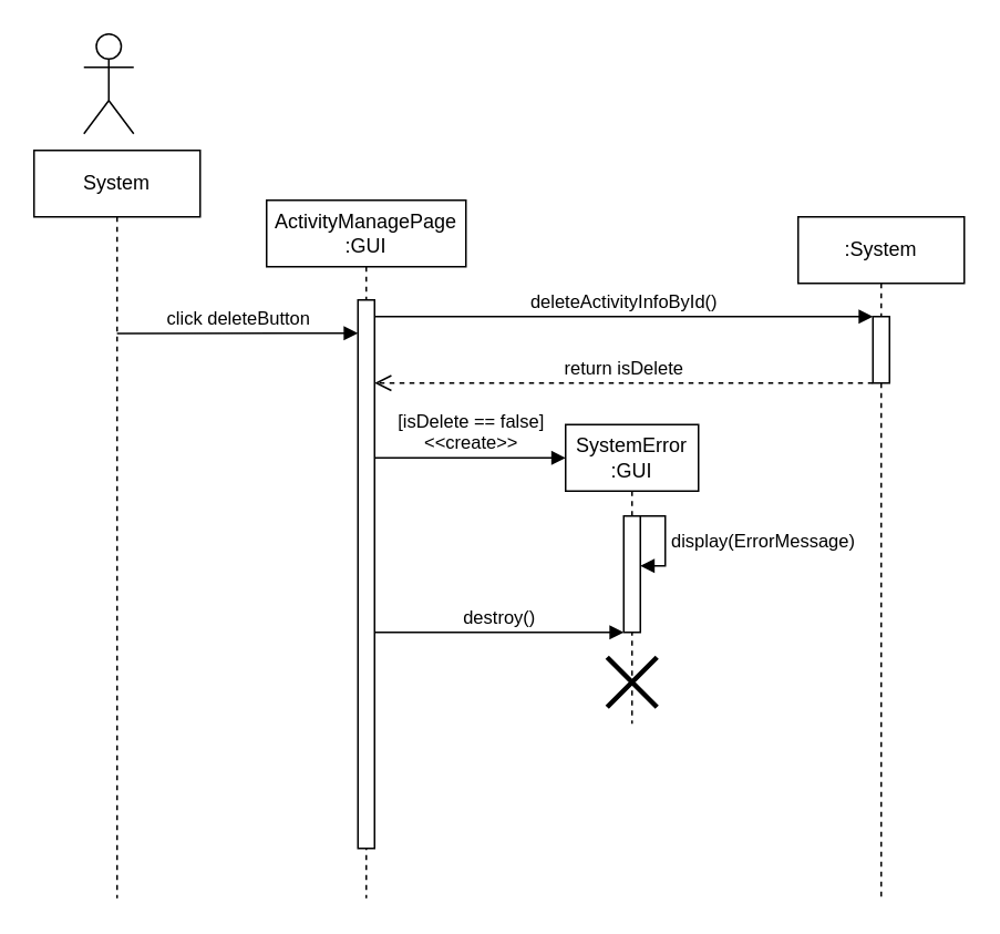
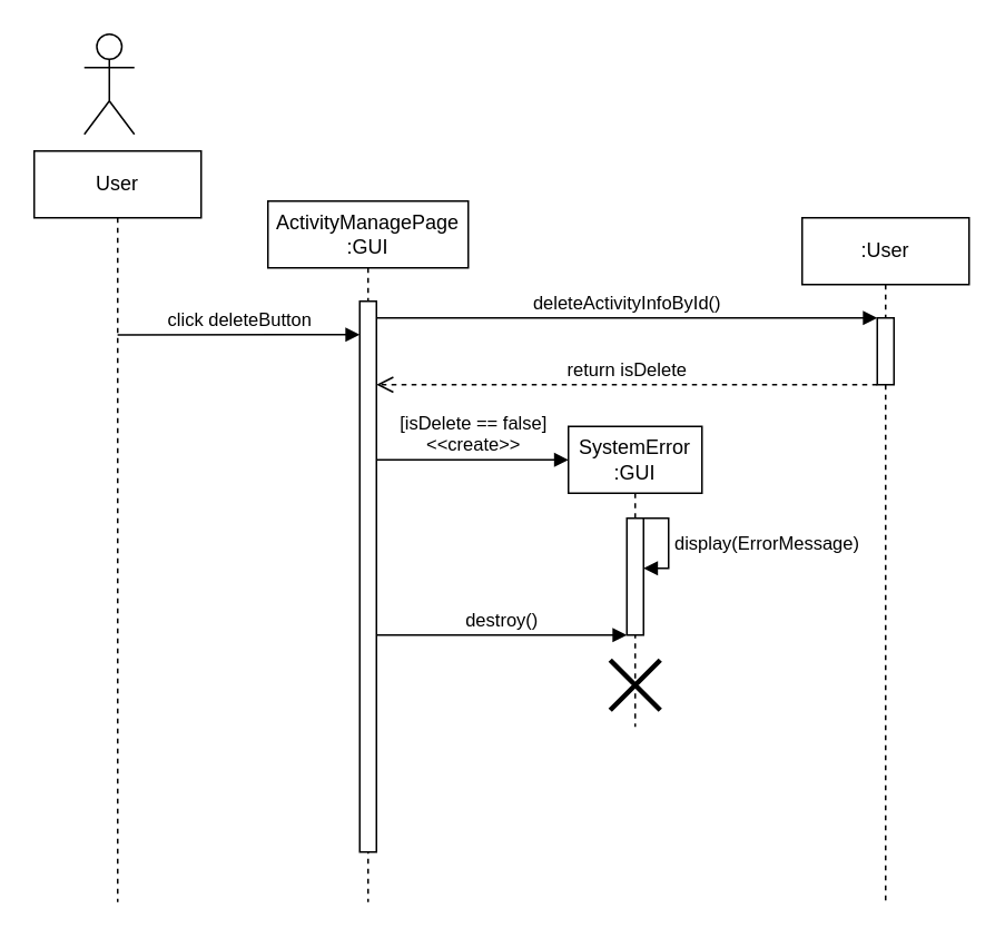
  <mxCell id="0" />
  <mxCell id="1" parent="0" />
  <mxCell id="2" value="" style="shape=umlActor;verticalLabelPosition=bottom;verticalAlign=top;html=1;" vertex="1" parent="1"><mxGeometry x="50" y="20" width="30" height="60" as="geometry" /></mxCell>
- <mxCell id="3" value="System" style="shape=umlLifeline;perimeter=lifelinePerimeter;whiteSpace=wrap;html=1;container=1;dropTarget=0;collapsible=0;recursiveResize=0;outlineConnect=0;portConstraint=eastwest;newEdgeStyle={&quot;edgeStyle&quot;:&quot;elbowEdgeStyle&quot;,&quot;elbow&quot;:&quot;vertical&quot;,&quot;curved&quot;:0,&quot;rounded&quot;:0};" vertex="1" parent="1"><mxGeometry x="20" y="90" width="100" height="450" as="geometry" /></mxCell>
+ <mxCell id="3" value="User" style="shape=umlLifeline;perimeter=lifelinePerimeter;whiteSpace=wrap;html=1;container=1;dropTarget=0;collapsible=0;recursiveResize=0;outlineConnect=0;portConstraint=eastwest;newEdgeStyle={&quot;edgeStyle&quot;:&quot;elbowEdgeStyle&quot;,&quot;elbow&quot;:&quot;vertical&quot;,&quot;curved&quot;:0,&quot;rounded&quot;:0};" vertex="1" parent="1"><mxGeometry x="20" y="90" width="100" height="450" as="geometry" /></mxCell>
  <mxCell id="4" value="ActivityManagePage&lt;br&gt;:GUI" style="shape=umlLifeline;perimeter=lifelinePerimeter;whiteSpace=wrap;html=1;container=1;dropTarget=0;collapsible=0;recursiveResize=0;outlineConnect=0;portConstraint=eastwest;newEdgeStyle={&quot;edgeStyle&quot;:&quot;elbowEdgeStyle&quot;,&quot;elbow&quot;:&quot;vertical&quot;,&quot;curved&quot;:0,&quot;rounded&quot;:0};" vertex="1" parent="1"><mxGeometry x="160" y="120" width="120" height="420" as="geometry" /></mxCell>
  <mxCell id="5" value="" style="html=1;points=[];perimeter=orthogonalPerimeter;outlineConnect=0;targetShapes=umlLifeline;portConstraint=eastwest;newEdgeStyle={&quot;edgeStyle&quot;:&quot;elbowEdgeStyle&quot;,&quot;elbow&quot;:&quot;vertical&quot;,&quot;curved&quot;:0,&quot;rounded&quot;:0};" vertex="1" parent="4"><mxGeometry x="55" y="60" width="10" height="330" as="geometry" /></mxCell>
  <mxCell id="6" value="click deleteButton" style="html=1;verticalAlign=bottom;endArrow=block;edgeStyle=elbowEdgeStyle;elbow=vertical;curved=0;rounded=0;" edge="1" parent="1" target="5"><mxGeometry width="80" relative="1" as="geometry"><mxPoint x="69.929" y="200.136" as="sourcePoint" /><mxPoint x="205" y="200.136" as="targetPoint" /></mxGeometry></mxCell>
- <mxCell id="7" value=":System" style="shape=umlLifeline;perimeter=lifelinePerimeter;whiteSpace=wrap;html=1;container=1;dropTarget=0;collapsible=0;recursiveResize=0;outlineConnect=0;portConstraint=eastwest;newEdgeStyle={&quot;edgeStyle&quot;:&quot;elbowEdgeStyle&quot;,&quot;elbow&quot;:&quot;vertical&quot;,&quot;curved&quot;:0,&quot;rounded&quot;:0};" vertex="1" parent="1"><mxGeometry x="480" y="130" width="100" height="410" as="geometry" /></mxCell>
+ <mxCell id="7" value=":User" style="shape=umlLifeline;perimeter=lifelinePerimeter;whiteSpace=wrap;html=1;container=1;dropTarget=0;collapsible=0;recursiveResize=0;outlineConnect=0;portConstraint=eastwest;newEdgeStyle={&quot;edgeStyle&quot;:&quot;elbowEdgeStyle&quot;,&quot;elbow&quot;:&quot;vertical&quot;,&quot;curved&quot;:0,&quot;rounded&quot;:0};" vertex="1" parent="1"><mxGeometry x="480" y="130" width="100" height="410" as="geometry" /></mxCell>
  <mxCell id="8" value="" style="html=1;points=[];perimeter=orthogonalPerimeter;outlineConnect=0;targetShapes=umlLifeline;portConstraint=eastwest;newEdgeStyle={&quot;edgeStyle&quot;:&quot;elbowEdgeStyle&quot;,&quot;elbow&quot;:&quot;vertical&quot;,&quot;curved&quot;:0,&quot;rounded&quot;:0};" vertex="1" parent="7"><mxGeometry x="45" y="60" width="10" height="40" as="geometry" /></mxCell>
  <mxCell id="9" value="deleteActivityInfoById()" style="html=1;verticalAlign=bottom;endArrow=block;edgeStyle=elbowEdgeStyle;elbow=vertical;curved=0;rounded=0;" edge="1" parent="1" source="5" target="8"><mxGeometry width="80" relative="1" as="geometry"><mxPoint x="220" y="200" as="sourcePoint" /><mxPoint x="425" y="200" as="targetPoint" /><Array as="points"><mxPoint x="353" y="190" /></Array></mxGeometry></mxCell>
  <mxCell id="10" value="return isDelete" style="html=1;verticalAlign=bottom;endArrow=open;dashed=1;endSize=8;edgeStyle=elbowEdgeStyle;elbow=vertical;curved=0;rounded=0;" edge="1" parent="1" source="8" target="5"><mxGeometry relative="1" as="geometry"><mxPoint x="475" y="230" as="sourcePoint" /><mxPoint x="270" y="230" as="targetPoint" /><Array as="points"><mxPoint x="350" y="230" /></Array></mxGeometry></mxCell>
  <mxCell id="11" value="SystemError&lt;br&gt;:GUI" style="shape=umlLifeline;perimeter=lifelinePerimeter;whiteSpace=wrap;html=1;container=1;dropTarget=0;collapsible=0;recursiveResize=0;outlineConnect=0;portConstraint=eastwest;newEdgeStyle={&quot;edgeStyle&quot;:&quot;elbowEdgeStyle&quot;,&quot;elbow&quot;:&quot;vertical&quot;,&quot;curved&quot;:0,&quot;rounded&quot;:0};" vertex="1" parent="1"><mxGeometry x="340" y="255" width="80" height="180" as="geometry" /></mxCell>
  <mxCell id="12" value="" style="html=1;points=[];perimeter=orthogonalPerimeter;outlineConnect=0;targetShapes=umlLifeline;portConstraint=eastwest;newEdgeStyle={&quot;edgeStyle&quot;:&quot;elbowEdgeStyle&quot;,&quot;elbow&quot;:&quot;vertical&quot;,&quot;curved&quot;:0,&quot;rounded&quot;:0};" vertex="1" parent="11"><mxGeometry x="35" y="55" width="10" height="70" as="geometry" /></mxCell>
  <mxCell id="13" value="" style="shape=umlDestroy;whiteSpace=wrap;html=1;strokeWidth=3;targetShapes=umlLifeline;" vertex="1" parent="11"><mxGeometry x="25" y="140" width="30" height="30" as="geometry" /></mxCell>
  <mxCell id="14" value="display(ErrorMessage)" style="html=1;align=left;spacingLeft=2;endArrow=block;rounded=0;edgeStyle=orthogonalEdgeStyle;curved=0;rounded=0;" edge="1" parent="11" source="12" target="12"><mxGeometry relative="1" as="geometry"><mxPoint x="49" y="55" as="sourcePoint" /><Array as="points"><mxPoint x="60" y="55" /><mxPoint x="60" y="85" /></Array><mxPoint x="54" y="85.0" as="targetPoint" /></mxGeometry></mxCell>
  <mxCell id="15" value="[isDelete == false]&lt;br&gt;&amp;lt;&amp;lt;create&amp;gt;&amp;gt;" style="html=1;verticalAlign=bottom;endArrow=block;edgeStyle=elbowEdgeStyle;elbow=vertical;curved=0;rounded=0;entryX=0;entryY=0.111;entryDx=0;entryDy=0;entryPerimeter=0;" edge="1" parent="1" source="5" target="11"><mxGeometry width="80" relative="1" as="geometry"><mxPoint x="220" y="270" as="sourcePoint" /><mxPoint x="310" y="275" as="targetPoint" /></mxGeometry></mxCell>
  <mxCell id="16" value="destroy()" style="html=1;verticalAlign=bottom;endArrow=block;edgeStyle=elbowEdgeStyle;elbow=horizontal;curved=0;rounded=0;" edge="1" parent="1" source="5" target="12"><mxGeometry width="80" relative="1" as="geometry"><mxPoint x="230" y="370" as="sourcePoint" /><mxPoint x="365" y="370.035" as="targetPoint" /><Array as="points"><mxPoint x="300" y="380" /></Array></mxGeometry></mxCell>
